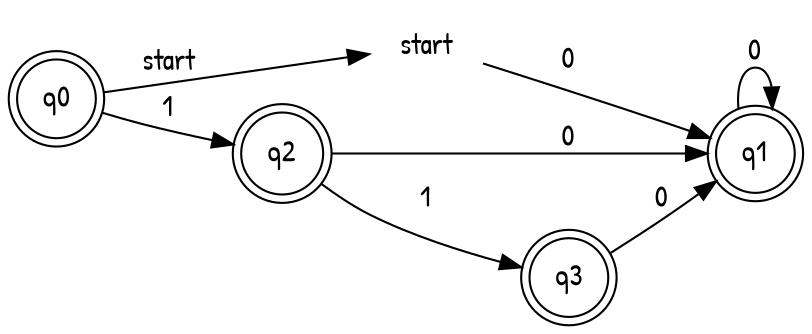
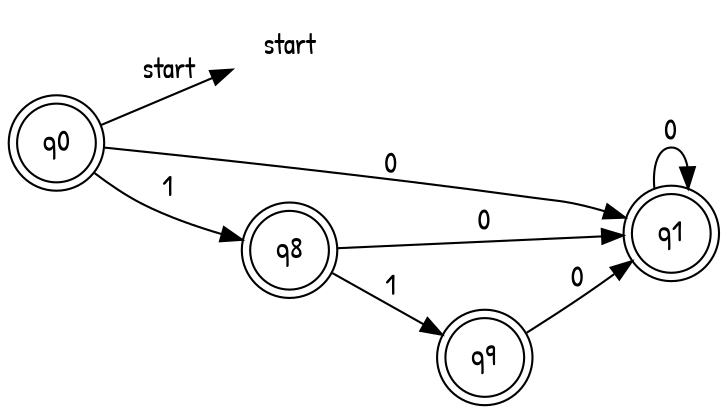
  digraph {
    fontname="Patrick Hand"
    rankdir=LR
    node [fontname="Patrick Hand" shape=doublecircle]
    edge [fontname="Patrick Hand"]
    start [shape=none]
    n2 [label=q0]
    n3 [label=q1]
-   n4 [label=q2]
-   n5 [label=q3]
+   n4 [label=q8]
+   n5 [label=q9]
    n2 -> start [label=start]
-   start -> n3 [label=0]
+   n2 -> n3 [label=0]
    n2 -> n4 [label=1]
    n3 -> n3 [label=0]
    n4 -> n3 [label=0]
    n4 -> n5 [label=1]
    n5 -> n3 [label=0]
  }
